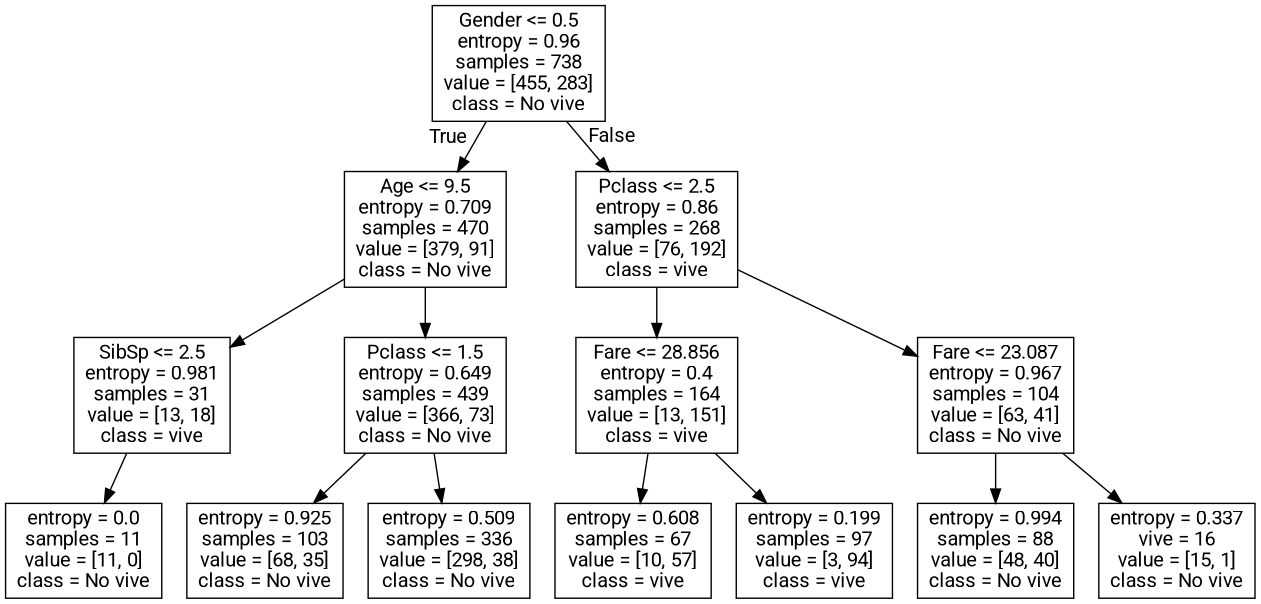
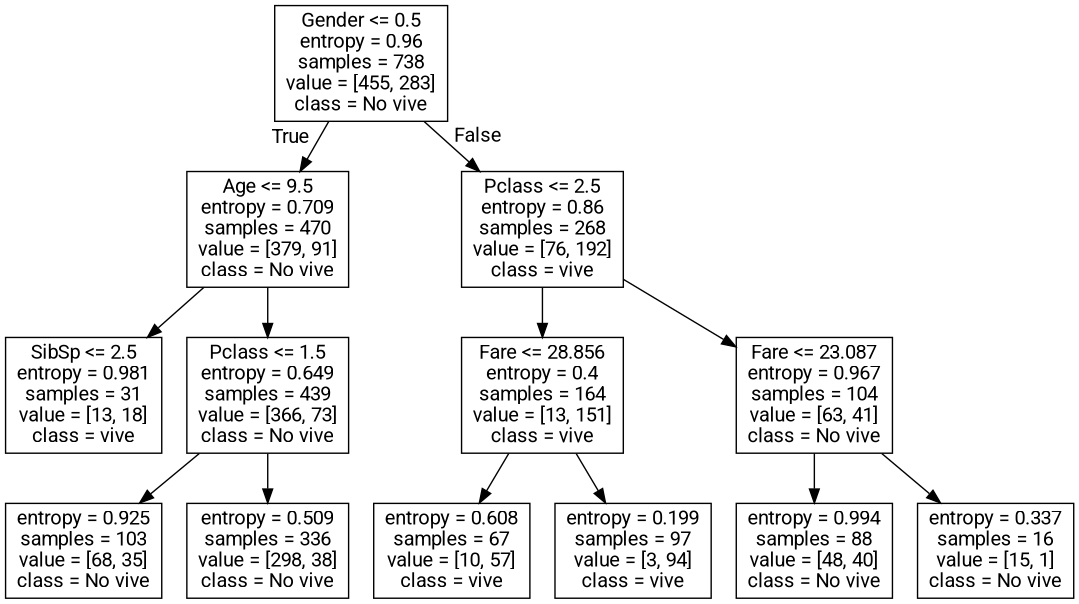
  digraph {
    fontname=Roboto
    node [fontname=Roboto shape=box]
    edge [fontname=Roboto]
    n1 [label="Gender <= 0.5\nentropy = 0.96\nsamples = 738\nvalue = [455, 283]\nclass = No vive"]
    n2 [label="Age <= 9.5\nentropy = 0.709\nsamples = 470\nvalue = [379, 91]\nclass = No vive"]
    n3 [label="Pclass <= 2.5\nentropy = 0.86\nsamples = 268\nvalue = [76, 192]\nclass = vive"]
    n4 [label="SibSp <= 2.5\nentropy = 0.981\nsamples = 31\nvalue = [13, 18]\nclass = vive"]
    n5 [label="Pclass <= 1.5\nentropy = 0.649\nsamples = 439\nvalue = [366, 73]\nclass = No vive"]
    n6 [label="Fare <= 28.856\nentropy = 0.4\nsamples = 164\nvalue = [13, 151]\nclass = vive"]
    n7 [label="Fare <= 23.087\nentropy = 0.967\nsamples = 104\nvalue = [63, 41]\nclass = No vive"]
-   n8 [label="entropy = 0.0\nsamples = 11\nvalue = [11, 0]\nclass = No vive"]
    n9 [label="entropy = 0.925\nsamples = 103\nvalue = [68, 35]\nclass = No vive"]
    n10 [label="entropy = 0.509\nsamples = 336\nvalue = [298, 38]\nclass = No vive"]
    n11 [label="entropy = 0.608\nsamples = 67\nvalue = [10, 57]\nclass = vive"]
    n12 [label="entropy = 0.199\nsamples = 97\nvalue = [3, 94]\nclass = vive"]
    n13 [label="entropy = 0.994\nsamples = 88\nvalue = [48, 40]\nclass = No vive"]
-   n14 [label="entropy = 0.337\nvive = 16\nvalue = [15, 1]\nclass = No vive"]
+   n14 [label="entropy = 0.337\nsamples = 16\nvalue = [15, 1]\nclass = No vive"]
    n1 -> n2 [headlabel=True labelangle=45 labeldistance=2.5]
    n1 -> n3 [headlabel=False labelangle=-45 labeldistance=2.5]
    n2 -> n4
    n2 -> n5
    n3 -> n6
    n3 -> n7
-   n4 -> n8
    n5 -> n9
    n5 -> n10
    n6 -> n11
    n6 -> n12
    n7 -> n13
    n7 -> n14
  }
